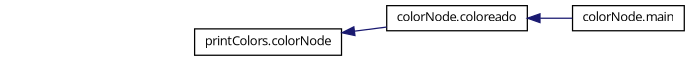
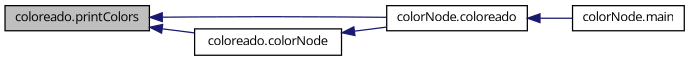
  digraph {
    fontname="Open Sans"
    rankdir=LR
    node [color=black fillcolor=white fontname="Open Sans" fontsize=10 shape=record style=filled]
    edge [color=midnightblue dir=back fontname="Open Sans" fontsize=10 labelfontname=Helvetica labelfontsize=10 style=solid]
+   n1 [fillcolor=grey75 fontcolor=black height=0.2 label="coloreado.printColors" width=0.4]
    n2 [height=0.2 label="colorNode.coloreado" width=0.4]
-   n3 [height=0.2 label="printColors.colorNode" width=0.4]
+   n3 [height=0.2 label="coloreado.colorNode" width=0.4]
    n4 [height=0.2 label="colorNode.main" width=0.4]
+   n1 -> n2
+   n1 -> n3
    n2 -> n4
    n3 -> n2
  }
